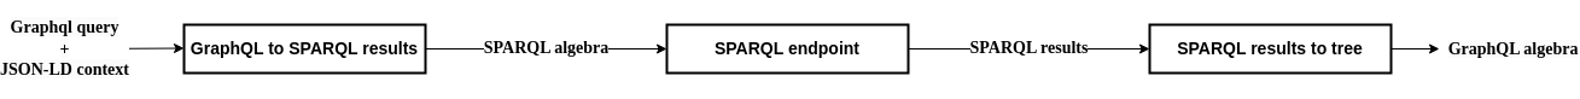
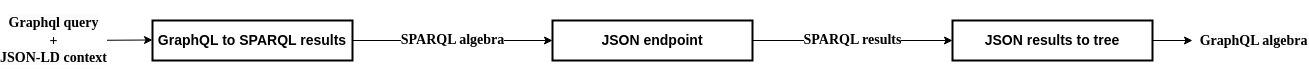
  <mxCell id="0" />
  <mxCell id="1" parent="0" />
  <mxCell id="2" value="&lt;font style=&quot;font-size: 14px;&quot;&gt;&lt;b&gt;GraphQL to SPARQL results&lt;/b&gt;&lt;/font&gt;" style="strokeWidth=2;rounded=0;whiteSpace=wrap;html=1;" vertex="1" parent="1"><mxGeometry x="110" y="20" width="200" height="40" as="geometry" /></mxCell>
- <mxCell id="3" value="&lt;b&gt;&lt;font style=&quot;font-size: 14px;&quot;&gt;SPARQL endpoint&lt;/font&gt;&lt;/b&gt;" style="strokeWidth=2;rounded=0;whiteSpace=wrap;html=1;" vertex="1" parent="1"><mxGeometry x="510" y="20" width="200" height="40" as="geometry" /></mxCell>
- <mxCell id="4" value="&lt;b&gt;&lt;font style=&quot;font-size: 14px;&quot;&gt;SPARQL results to tree&lt;/font&gt;&lt;/b&gt;" style="strokeWidth=2;rounded=0;whiteSpace=wrap;html=1;" vertex="1" parent="1"><mxGeometry x="910" y="20" width="200" height="40" as="geometry" /></mxCell>
+ <mxCell id="3" value="&lt;b&gt;&lt;font style=&quot;font-size: 14px;&quot;&gt;JSON endpoint&lt;/font&gt;&lt;/b&gt;" style="strokeWidth=2;rounded=0;whiteSpace=wrap;html=1;" vertex="1" parent="1"><mxGeometry x="510" y="20" width="200" height="40" as="geometry" /></mxCell>
+ <mxCell id="4" value="&lt;b&gt;&lt;font style=&quot;font-size: 14px;&quot;&gt;JSON results to tree&lt;/font&gt;&lt;/b&gt;" style="strokeWidth=2;rounded=0;whiteSpace=wrap;html=1;" vertex="1" parent="1"><mxGeometry x="910" y="20" width="200" height="40" as="geometry" /></mxCell>
  <mxCell id="5" value="" style="endArrow=classic;html=1;rounded=0;fontSize=14;startArrow=none;" edge="1" parent="1"><mxGeometry width="50" height="50" relative="1" as="geometry"><mxPoint x="20" y="40" as="sourcePoint" /><mxPoint x="110" y="39.5" as="targetPoint" /></mxGeometry></mxCell>
  <mxCell id="6" value="&lt;b style=&quot;border-color: var(--border-color); font-family: Helvetica; background-color: rgb(251, 251, 251);&quot;&gt;&lt;font style=&quot;border-color: var(--border-color);&quot; face=&quot;Georgia&quot;&gt;Graphql query&lt;br style=&quot;border-color: var(--border-color);&quot;&gt;+&lt;br style=&quot;border-color: var(--border-color);&quot;&gt;JSON-LD context&lt;/font&gt;&lt;/b&gt;" style="edgeLabel;html=1;align=center;verticalAlign=middle;resizable=0;points=[];fontSize=14;fontFamily=Georgia;" vertex="1" connectable="0" parent="5"><mxGeometry x="-0.286" y="-2" relative="1" as="geometry"><mxPoint x="-42" y="-2" as="offset" /></mxGeometry></mxCell>
  <mxCell id="7" value="&lt;b&gt;SPARQL algebra&lt;/b&gt;" style="endArrow=classic;html=1;rounded=0;fontFamily=Georgia;fontSize=14;exitX=1;exitY=0.5;exitDx=0;exitDy=0;entryX=0;entryY=0.5;entryDx=0;entryDy=0;" edge="1" parent="1" source="2" target="3"><mxGeometry width="50" height="50" relative="1" as="geometry"><mxPoint x="390" y="90" as="sourcePoint" /><mxPoint x="440" y="40" as="targetPoint" /></mxGeometry></mxCell>
  <mxCell id="8" value="&lt;b&gt;SPARQL results&lt;/b&gt;" style="endArrow=classic;html=1;rounded=0;fontFamily=Georgia;fontSize=14;entryX=0;entryY=0.5;entryDx=0;entryDy=0;" edge="1" parent="1" target="4"><mxGeometry width="50" height="50" relative="1" as="geometry"><mxPoint x="710" y="40" as="sourcePoint" /><mxPoint x="760" y="-10" as="targetPoint" /></mxGeometry></mxCell>
  <mxCell id="9" value="" style="endArrow=classic;html=1;rounded=0;fontFamily=Georgia;fontSize=14;" edge="1" parent="1"><mxGeometry width="50" height="50" relative="1" as="geometry"><mxPoint x="1110" y="40" as="sourcePoint" /><mxPoint x="1150" y="40" as="targetPoint" /></mxGeometry></mxCell>
  <mxCell id="10" value="&lt;span style=&quot;background-color: rgb(251, 251, 251);&quot;&gt;&lt;b&gt;GraphQL algebra&lt;/b&gt;&lt;/span&gt;" style="edgeLabel;html=1;align=center;verticalAlign=middle;resizable=0;points=[];fontSize=14;fontFamily=Georgia;" vertex="1" connectable="0" parent="1"><mxGeometry x="1210.001" y="40.002" as="geometry" /></mxCell>
